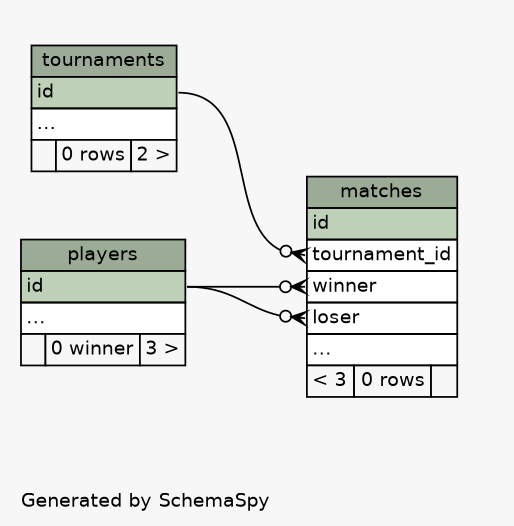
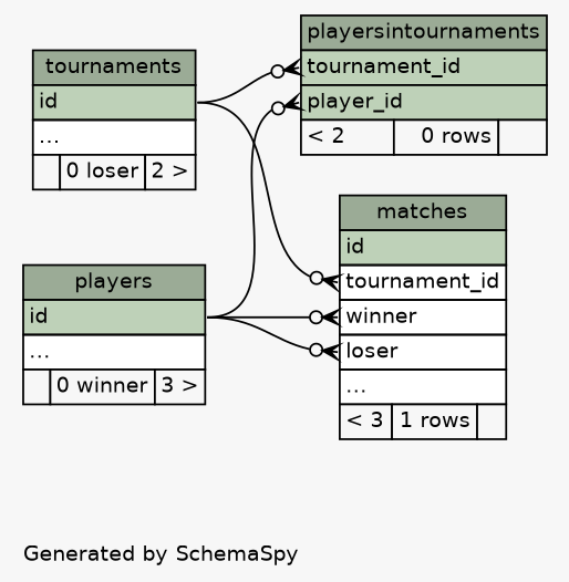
  digraph {
    bgcolor="#f7f7f7"
    fontname=Helvetica
    fontsize=11
    label="\nGenerated by SchemaSpy"
    labeljust=l
    nodesep=0.18
    rankdir=RL
    ranksep=0.46
    node [fontname=Helvetica fontsize=11 shape=plaintext]
    edge [arrowhead=none arrowsize=0.8 arrowtail=crowodot dir=back headport="id:e" tailport="tournament_id:w"]
-   n1 [label=<     <TABLE BORDER="0" CELLBORDER="1" CELLSPACING="0" BGCOLOR="#ffffff">       <TR><TD COLSPAN="3" BGCOLOR="#9bab96" ALIGN="CENTER">matches</TD></TR>       <TR><TD PORT="id" COLSPAN="3" BGCOLOR="#bed1b8" ALIGN="LEFT">id</TD></TR>       <TR><TD PORT="tournament_id" COLSPAN="3" ALIGN="LEFT">tournament_id</TD></TR>       <TR><TD PORT="winner" COLSPAN="3" ALIGN="LEFT">winner</TD></TR>       <TR><TD PORT="loser" COLSPAN="3" ALIGN="LEFT">loser</TD></TR>       <TR><TD PORT="elipses" COLSPAN="3" ALIGN="LEFT">...</TD></TR>       <TR><TD ALIGN="LEFT" BGCOLOR="#f7f7f7">&lt; 3</TD><TD ALIGN="RIGHT" BGCOLOR="#f7f7f7">0 rows</TD><TD ALIGN="RIGHT" BGCOLOR="#f7f7f7">  </TD></TR>     </TABLE>>]
+   n1 [label=<     <TABLE BORDER="0" CELLBORDER="1" CELLSPACING="0" BGCOLOR="#ffffff">       <TR><TD COLSPAN="3" BGCOLOR="#9bab96" ALIGN="CENTER">matches</TD></TR>       <TR><TD PORT="id" COLSPAN="3" BGCOLOR="#bed1b8" ALIGN="LEFT">id</TD></TR>       <TR><TD PORT="tournament_id" COLSPAN="3" ALIGN="LEFT">tournament_id</TD></TR>       <TR><TD PORT="winner" COLSPAN="3" ALIGN="LEFT">winner</TD></TR>       <TR><TD PORT="loser" COLSPAN="3" ALIGN="LEFT">loser</TD></TR>       <TR><TD PORT="elipses" COLSPAN="3" ALIGN="LEFT">...</TD></TR>       <TR><TD ALIGN="LEFT" BGCOLOR="#f7f7f7">&lt; 3</TD><TD ALIGN="RIGHT" BGCOLOR="#f7f7f7">1 rows</TD><TD ALIGN="RIGHT" BGCOLOR="#f7f7f7">  </TD></TR>     </TABLE>>]
    n2 [label=<     <TABLE BORDER="0" CELLBORDER="1" CELLSPACING="0" BGCOLOR="#ffffff">       <TR><TD COLSPAN="3" BGCOLOR="#9bab96" ALIGN="CENTER">players</TD></TR>       <TR><TD PORT="id" COLSPAN="3" BGCOLOR="#bed1b8" ALIGN="LEFT">id</TD></TR>       <TR><TD PORT="elipses" COLSPAN="3" ALIGN="LEFT">...</TD></TR>       <TR><TD ALIGN="LEFT" BGCOLOR="#f7f7f7">  </TD><TD ALIGN="RIGHT" BGCOLOR="#f7f7f7">0 winner</TD><TD ALIGN="RIGHT" BGCOLOR="#f7f7f7">3 &gt;</TD></TR>     </TABLE>>]
-   n3 [label=<     <TABLE BORDER="0" CELLBORDER="1" CELLSPACING="0" BGCOLOR="#ffffff">       <TR><TD COLSPAN="3" BGCOLOR="#9bab96" ALIGN="CENTER">tournaments</TD></TR>       <TR><TD PORT="id" COLSPAN="3" BGCOLOR="#bed1b8" ALIGN="LEFT">id</TD></TR>       <TR><TD PORT="elipses" COLSPAN="3" ALIGN="LEFT">...</TD></TR>       <TR><TD ALIGN="LEFT" BGCOLOR="#f7f7f7">  </TD><TD ALIGN="RIGHT" BGCOLOR="#f7f7f7">0 rows</TD><TD ALIGN="RIGHT" BGCOLOR="#f7f7f7">2 &gt;</TD></TR>     </TABLE>>]
+   n3 [label=<     <TABLE BORDER="0" CELLBORDER="1" CELLSPACING="0" BGCOLOR="#ffffff">       <TR><TD COLSPAN="3" BGCOLOR="#9bab96" ALIGN="CENTER">tournaments</TD></TR>       <TR><TD PORT="id" COLSPAN="3" BGCOLOR="#bed1b8" ALIGN="LEFT">id</TD></TR>       <TR><TD PORT="elipses" COLSPAN="3" ALIGN="LEFT">...</TD></TR>       <TR><TD ALIGN="LEFT" BGCOLOR="#f7f7f7">  </TD><TD ALIGN="RIGHT" BGCOLOR="#f7f7f7">0 loser</TD><TD ALIGN="RIGHT" BGCOLOR="#f7f7f7">2 &gt;</TD></TR>     </TABLE>>]
+   n4 [label=<     <TABLE BORDER="0" CELLBORDER="1" CELLSPACING="0" BGCOLOR="#ffffff">       <TR><TD COLSPAN="3" BGCOLOR="#9bab96" ALIGN="CENTER">playersintournaments</TD></TR>       <TR><TD PORT="tournament_id" COLSPAN="3" BGCOLOR="#bed1b8" ALIGN="LEFT">tournament_id</TD></TR>       <TR><TD PORT="player_id" COLSPAN="3" BGCOLOR="#bed1b8" ALIGN="LEFT">player_id</TD></TR>       <TR><TD ALIGN="LEFT" BGCOLOR="#f7f7f7">&lt; 2</TD><TD ALIGN="RIGHT" BGCOLOR="#f7f7f7">0 rows</TD><TD ALIGN="RIGHT" BGCOLOR="#f7f7f7">  </TD></TR>     </TABLE>>]
    n1 -> n2 [tailport="loser:w"]
    n1 -> n2 [tailport="winner:w"]
    n1 -> n3
+   n4 -> n2 [tailport="player_id:w"]
+   n4 -> n3
  }
